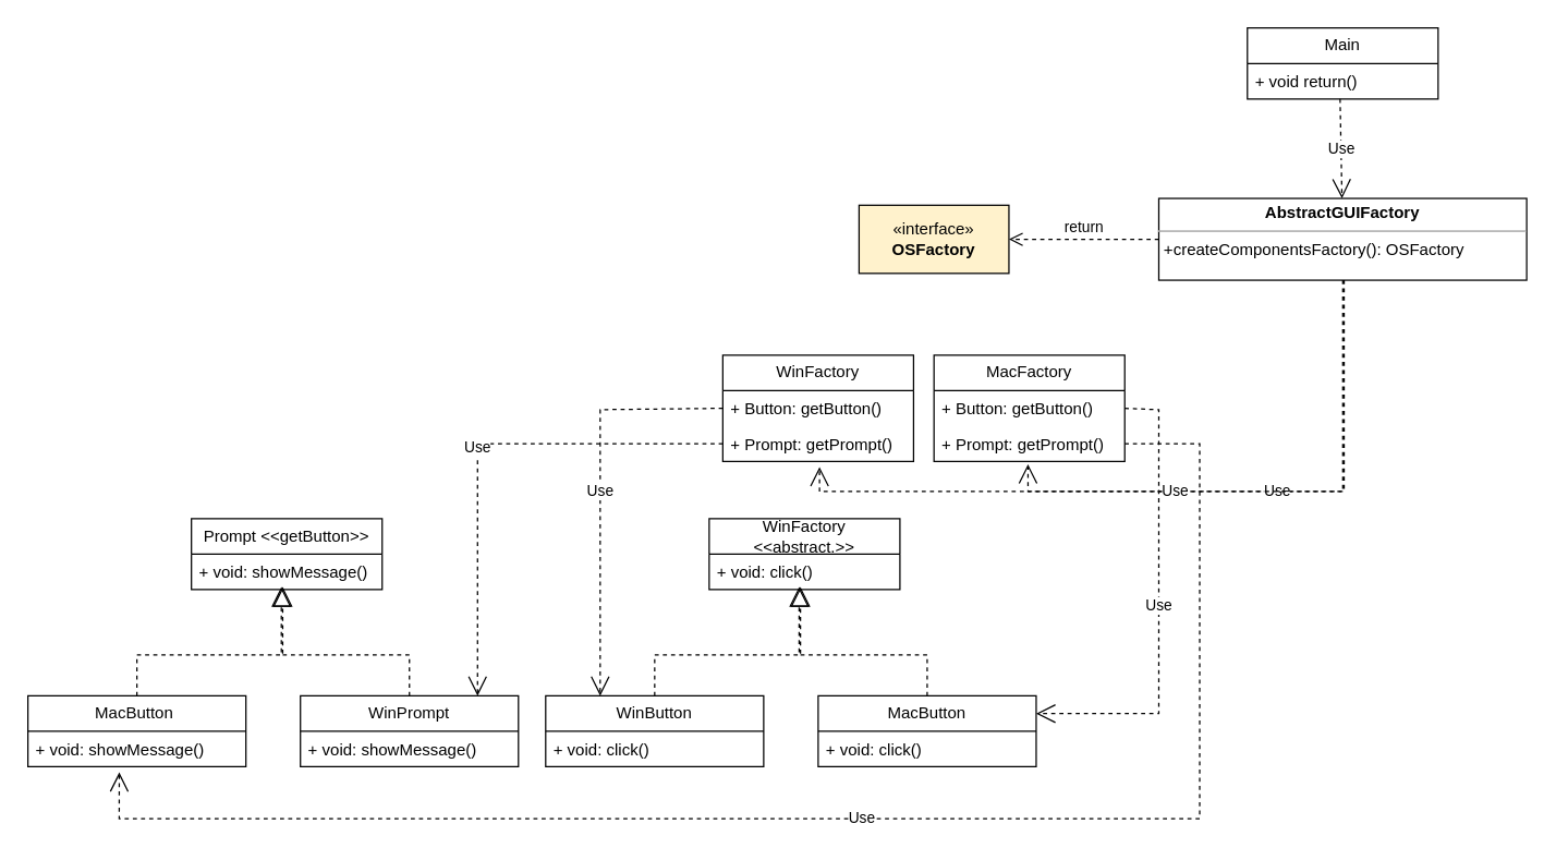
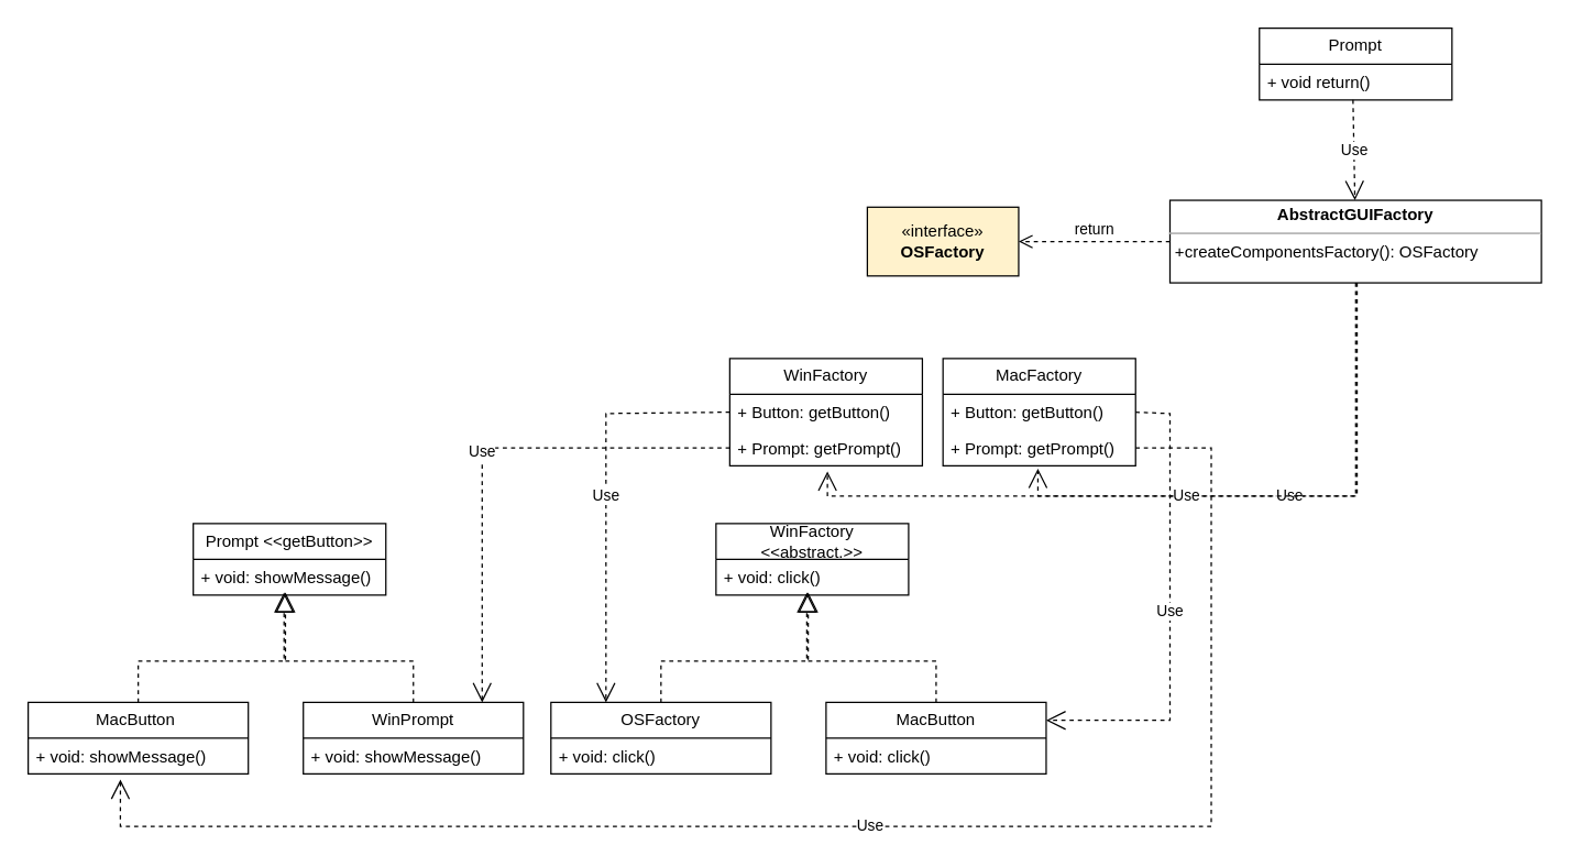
  <mxCell id="0" />
  <mxCell id="1" parent="0" />
  <mxCell id="2" value="«interface»&lt;br&gt;&lt;b&gt;OSFactory&lt;/b&gt;" style="html=1;whiteSpace=wrap;fillColor=#fff2cc;" vertex="1" parent="1"><mxGeometry x="630" y="150" width="110" height="50" as="geometry" /></mxCell>
  <mxCell id="3" value="WinFactory" style="swimlane;fontStyle=0;childLayout=stackLayout;horizontal=1;startSize=26;fillColor=none;horizontalStack=0;resizeParent=1;resizeParentMax=0;resizeLast=0;collapsible=1;marginBottom=0;whiteSpace=wrap;html=1;" vertex="1" parent="1"><mxGeometry x="530" y="260" width="140" height="78" as="geometry" /></mxCell>
  <mxCell id="4" value="+ Button: getButton()" style="text;strokeColor=none;fillColor=none;align=left;verticalAlign=top;spacingLeft=4;spacingRight=4;overflow=hidden;rotatable=0;points=[[0,0.5],[1,0.5]];portConstraint=eastwest;whiteSpace=wrap;html=1;" vertex="1" parent="3"><mxGeometry y="26" width="140" height="26" as="geometry" /></mxCell>
  <mxCell id="5" value="+ Prompt: getPrompt()" style="text;strokeColor=none;fillColor=none;align=left;verticalAlign=top;spacingLeft=4;spacingRight=4;overflow=hidden;rotatable=0;points=[[0,0.5],[1,0.5]];portConstraint=eastwest;whiteSpace=wrap;html=1;" vertex="1" parent="3"><mxGeometry y="52" width="140" height="26" as="geometry" /></mxCell>
  <mxCell id="6" value="MacFactory" style="swimlane;fontStyle=0;childLayout=stackLayout;horizontal=1;startSize=26;fillColor=none;horizontalStack=0;resizeParent=1;resizeParentMax=0;resizeLast=0;collapsible=1;marginBottom=0;whiteSpace=wrap;html=1;" vertex="1" parent="1"><mxGeometry x="685" y="260" width="140" height="78" as="geometry"><mxRectangle x="355" y="260" width="100" height="30" as="alternateBounds" /></mxGeometry></mxCell>
  <mxCell id="7" value="+ Button: getButton()" style="text;strokeColor=none;fillColor=none;align=left;verticalAlign=top;spacingLeft=4;spacingRight=4;overflow=hidden;rotatable=0;points=[[0,0.5],[1,0.5]];portConstraint=eastwest;whiteSpace=wrap;html=1;" vertex="1" parent="6"><mxGeometry y="26" width="140" height="26" as="geometry" /></mxCell>
  <mxCell id="8" value="+ Prompt: getPrompt()" style="text;strokeColor=none;fillColor=none;align=left;verticalAlign=top;spacingLeft=4;spacingRight=4;overflow=hidden;rotatable=0;points=[[0,0.5],[1,0.5]];portConstraint=eastwest;whiteSpace=wrap;html=1;" vertex="1" parent="6"><mxGeometry y="52" width="140" height="26" as="geometry" /></mxCell>
  <mxCell id="9" value="WinFactory &amp;lt;&amp;lt;abstract.&amp;gt;&amp;gt;" style="swimlane;fontStyle=0;childLayout=stackLayout;horizontal=1;startSize=26;fillColor=none;horizontalStack=0;resizeParent=1;resizeParentMax=0;resizeLast=0;collapsible=1;marginBottom=0;whiteSpace=wrap;html=1;" vertex="1" parent="1"><mxGeometry x="520" y="380" width="140" height="52" as="geometry" /></mxCell>
  <mxCell id="10" value="+ void: click()" style="text;strokeColor=none;fillColor=none;align=left;verticalAlign=top;spacingLeft=4;spacingRight=4;overflow=hidden;rotatable=0;points=[[0,0.5],[1,0.5]];portConstraint=eastwest;whiteSpace=wrap;html=1;" vertex="1" parent="9"><mxGeometry y="26" width="140" height="26" as="geometry" /></mxCell>
  <mxCell id="11" value="MacButton" style="swimlane;fontStyle=0;childLayout=stackLayout;horizontal=1;startSize=26;fillColor=none;horizontalStack=0;resizeParent=1;resizeParentMax=0;resizeLast=0;collapsible=1;marginBottom=0;whiteSpace=wrap;html=1;" vertex="1" parent="1"><mxGeometry x="600" y="510" width="160" height="52" as="geometry" /></mxCell>
  <mxCell id="12" value="+ void: click()" style="text;strokeColor=none;fillColor=none;align=left;verticalAlign=top;spacingLeft=4;spacingRight=4;overflow=hidden;rotatable=0;points=[[0,0.5],[1,0.5]];portConstraint=eastwest;whiteSpace=wrap;html=1;" vertex="1" parent="11"><mxGeometry y="26" width="160" height="26" as="geometry" /></mxCell>
- <mxCell id="13" value="WinButton" style="swimlane;fontStyle=0;childLayout=stackLayout;horizontal=1;startSize=26;fillColor=none;horizontalStack=0;resizeParent=1;resizeParentMax=0;resizeLast=0;collapsible=1;marginBottom=0;whiteSpace=wrap;html=1;" vertex="1" parent="1"><mxGeometry x="400" y="510" width="160" height="52" as="geometry" /></mxCell>
+ <mxCell id="13" value="OSFactory" style="swimlane;fontStyle=0;childLayout=stackLayout;horizontal=1;startSize=26;fillColor=none;horizontalStack=0;resizeParent=1;resizeParentMax=0;resizeLast=0;collapsible=1;marginBottom=0;whiteSpace=wrap;html=1;" vertex="1" parent="1"><mxGeometry x="400" y="510" width="160" height="52" as="geometry" /></mxCell>
  <mxCell id="14" value="+ void: click()" style="text;strokeColor=none;fillColor=none;align=left;verticalAlign=top;spacingLeft=4;spacingRight=4;overflow=hidden;rotatable=0;points=[[0,0.5],[1,0.5]];portConstraint=eastwest;whiteSpace=wrap;html=1;" vertex="1" parent="13"><mxGeometry y="26" width="160" height="26" as="geometry" /></mxCell>
  <mxCell id="15" value="" style="endArrow=block;dashed=1;endFill=0;endSize=12;html=1;rounded=0;exitX=0.5;exitY=0;exitDx=0;exitDy=0;" edge="1" parent="1" source="13"><mxGeometry width="160" relative="1" as="geometry"><mxPoint x="670" y="500" as="sourcePoint" /><mxPoint x="587" y="430" as="targetPoint" /><Array as="points"><mxPoint x="480" y="480" /><mxPoint x="587" y="480" /></Array></mxGeometry></mxCell>
  <mxCell id="16" value="" style="endArrow=block;dashed=1;endFill=0;endSize=12;html=1;rounded=0;exitX=0.5;exitY=0;exitDx=0;exitDy=0;" edge="1" parent="1" source="11"><mxGeometry width="160" relative="1" as="geometry"><mxPoint x="490" y="520" as="sourcePoint" /><mxPoint x="586" y="430" as="targetPoint" /><Array as="points"><mxPoint x="680" y="480" /><mxPoint x="586" y="480" /></Array></mxGeometry></mxCell>
  <mxCell id="17" value="&lt;p style=&quot;margin:0px;margin-top:4px;text-align:center;&quot;&gt;&lt;b&gt;AbstractGUIFactory&lt;/b&gt;&lt;/p&gt;&lt;hr size=&quot;1&quot;&gt;&lt;p style=&quot;margin:0px;margin-left:4px;&quot;&gt;&lt;span style=&quot;background-color: initial;&quot;&gt;+createComponentsFactory(): OSFactory&lt;/span&gt;&lt;br&gt;&lt;/p&gt;" style="verticalAlign=top;align=left;overflow=fill;fontSize=12;fontFamily=Helvetica;html=1;whiteSpace=wrap;" vertex="1" parent="1"><mxGeometry x="850" y="145" width="270" height="60" as="geometry" /></mxCell>
  <mxCell id="18" value="return" style="html=1;verticalAlign=bottom;endArrow=open;dashed=1;endSize=8;edgeStyle=elbowEdgeStyle;elbow=vertical;curved=0;rounded=0;exitX=0;exitY=0.5;exitDx=0;exitDy=0;" edge="1" parent="1" source="17"><mxGeometry relative="1" as="geometry"><mxPoint x="820" y="174.5" as="sourcePoint" /><mxPoint x="740" y="174.5" as="targetPoint" /></mxGeometry></mxCell>
- <mxCell id="19" value="Main" style="swimlane;fontStyle=0;childLayout=stackLayout;horizontal=1;startSize=26;fillColor=none;horizontalStack=0;resizeParent=1;resizeParentMax=0;resizeLast=0;collapsible=1;marginBottom=0;whiteSpace=wrap;html=1;" vertex="1" parent="1"><mxGeometry x="915" y="20" width="140" height="52" as="geometry" /></mxCell>
+ <mxCell id="19" value="Prompt" style="swimlane;fontStyle=0;childLayout=stackLayout;horizontal=1;startSize=26;fillColor=none;horizontalStack=0;resizeParent=1;resizeParentMax=0;resizeLast=0;collapsible=1;marginBottom=0;whiteSpace=wrap;html=1;" vertex="1" parent="1"><mxGeometry x="915" y="20" width="140" height="52" as="geometry" /></mxCell>
  <mxCell id="20" value="+ void return()" style="text;strokeColor=none;fillColor=none;align=left;verticalAlign=top;spacingLeft=4;spacingRight=4;overflow=hidden;rotatable=0;points=[[0,0.5],[1,0.5]];portConstraint=eastwest;whiteSpace=wrap;html=1;" vertex="1" parent="19"><mxGeometry y="26" width="140" height="26" as="geometry" /></mxCell>
  <mxCell id="21" value="Use" style="endArrow=open;endSize=12;dashed=1;html=1;rounded=0;exitX=0.486;exitY=1;exitDx=0;exitDy=0;exitPerimeter=0;" edge="1" parent="1" source="20" target="17"><mxGeometry width="160" relative="1" as="geometry"><mxPoint x="670" y="180" as="sourcePoint" /><mxPoint x="830" y="180" as="targetPoint" /></mxGeometry></mxCell>
  <mxCell id="22" value="Use" style="endArrow=open;endSize=12;dashed=1;html=1;rounded=0;exitX=0.5;exitY=1;exitDx=0;exitDy=0;" edge="1" parent="1" source="17"><mxGeometry width="160" relative="1" as="geometry"><mxPoint x="984.5" y="210" as="sourcePoint" /><mxPoint x="754" y="340" as="targetPoint" /><Array as="points"><mxPoint x="985" y="360" /><mxPoint x="754" y="360" /></Array></mxGeometry></mxCell>
  <mxCell id="23" value="Use" style="endArrow=open;endSize=12;dashed=1;html=1;rounded=0;exitX=0.5;exitY=1;exitDx=0;exitDy=0;entryX=0.507;entryY=1.154;entryDx=0;entryDy=0;entryPerimeter=0;" edge="1" parent="1" target="5"><mxGeometry width="160" relative="1" as="geometry"><mxPoint x="986" y="205" as="sourcePoint" /><mxPoint x="755" y="340" as="targetPoint" /><Array as="points"><mxPoint x="986" y="360" /><mxPoint x="755" y="360" /><mxPoint x="601" y="360" /></Array></mxGeometry></mxCell>
  <mxCell id="24" value="Use" style="endArrow=open;endSize=12;dashed=1;html=1;rounded=0;exitX=0;exitY=0.5;exitDx=0;exitDy=0;entryX=0.25;entryY=0;entryDx=0;entryDy=0;" edge="1" parent="1" source="4" target="13"><mxGeometry width="160" relative="1" as="geometry"><mxPoint x="670" y="410" as="sourcePoint" /><mxPoint x="830" y="410" as="targetPoint" /><Array as="points"><mxPoint x="440" y="300" /></Array></mxGeometry></mxCell>
  <mxCell id="25" value="Prompt &amp;lt;&amp;lt;getButton&amp;gt;&amp;gt;" style="swimlane;fontStyle=0;childLayout=stackLayout;horizontal=1;startSize=26;fillColor=none;horizontalStack=0;resizeParent=1;resizeParentMax=0;resizeLast=0;collapsible=1;marginBottom=0;whiteSpace=wrap;html=1;" vertex="1" parent="1"><mxGeometry x="140" y="380" width="140" height="52" as="geometry" /></mxCell>
  <mxCell id="26" value="+ void: showMessage()" style="text;strokeColor=none;fillColor=none;align=left;verticalAlign=top;spacingLeft=4;spacingRight=4;overflow=hidden;rotatable=0;points=[[0,0.5],[1,0.5]];portConstraint=eastwest;whiteSpace=wrap;html=1;" vertex="1" parent="25"><mxGeometry y="26" width="140" height="26" as="geometry" /></mxCell>
  <mxCell id="27" value="MacButton&amp;nbsp;" style="swimlane;fontStyle=0;childLayout=stackLayout;horizontal=1;startSize=26;fillColor=none;horizontalStack=0;resizeParent=1;resizeParentMax=0;resizeLast=0;collapsible=1;marginBottom=0;whiteSpace=wrap;html=1;" vertex="1" parent="1"><mxGeometry x="20" y="510" width="160" height="52" as="geometry" /></mxCell>
  <mxCell id="28" value="+ void: showMessage()" style="text;strokeColor=none;fillColor=none;align=left;verticalAlign=top;spacingLeft=4;spacingRight=4;overflow=hidden;rotatable=0;points=[[0,0.5],[1,0.5]];portConstraint=eastwest;whiteSpace=wrap;html=1;" vertex="1" parent="27"><mxGeometry y="26" width="160" height="26" as="geometry" /></mxCell>
  <mxCell id="29" value="" style="endArrow=block;dashed=1;endFill=0;endSize=12;html=1;rounded=0;exitX=0.5;exitY=0;exitDx=0;exitDy=0;" edge="1" parent="1" source="27"><mxGeometry width="160" relative="1" as="geometry"><mxPoint x="100" y="510" as="sourcePoint" /><mxPoint x="207" y="430" as="targetPoint" /><Array as="points"><mxPoint x="100" y="480" /><mxPoint x="207" y="480" /></Array></mxGeometry></mxCell>
  <mxCell id="30" value="" style="endArrow=block;dashed=1;endFill=0;endSize=12;html=1;rounded=0;exitX=0.5;exitY=0;exitDx=0;exitDy=0;" edge="1" parent="1" source="31"><mxGeometry width="160" relative="1" as="geometry"><mxPoint x="110" y="520" as="sourcePoint" /><mxPoint x="206" y="430" as="targetPoint" /><Array as="points"><mxPoint x="300" y="480" /><mxPoint x="206" y="480" /></Array></mxGeometry></mxCell>
  <mxCell id="31" value="WinPrompt" style="swimlane;fontStyle=0;childLayout=stackLayout;horizontal=1;startSize=26;fillColor=none;horizontalStack=0;resizeParent=1;resizeParentMax=0;resizeLast=0;collapsible=1;marginBottom=0;whiteSpace=wrap;html=1;" vertex="1" parent="1"><mxGeometry x="220" y="510" width="160" height="52" as="geometry" /></mxCell>
  <mxCell id="32" value="+ void: showMessage()" style="text;strokeColor=none;fillColor=none;align=left;verticalAlign=top;spacingLeft=4;spacingRight=4;overflow=hidden;rotatable=0;points=[[0,0.5],[1,0.5]];portConstraint=eastwest;whiteSpace=wrap;html=1;" vertex="1" parent="31"><mxGeometry y="26" width="160" height="26" as="geometry" /></mxCell>
  <mxCell id="33" value="Use" style="endArrow=open;endSize=12;dashed=1;html=1;rounded=0;exitX=0;exitY=0.5;exitDx=0;exitDy=0;" edge="1" parent="1" source="5"><mxGeometry width="160" relative="1" as="geometry"><mxPoint x="440" y="320" as="sourcePoint" /><mxPoint x="350" y="510" as="targetPoint" /><Array as="points"><mxPoint x="350" y="325" /></Array></mxGeometry></mxCell>
  <mxCell id="34" value="Use" style="endArrow=open;endSize=12;dashed=1;html=1;rounded=0;exitX=1;exitY=0.5;exitDx=0;exitDy=0;entryX=1;entryY=0.25;entryDx=0;entryDy=0;" edge="1" parent="1" source="7" target="11"><mxGeometry width="160" relative="1" as="geometry"><mxPoint x="740" y="470" as="sourcePoint" /><mxPoint x="680" y="602" as="targetPoint" /><Array as="points"><mxPoint x="850" y="300" /><mxPoint x="850" y="523" /></Array></mxGeometry></mxCell>
  <mxCell id="35" value="Use" style="endArrow=open;endSize=12;dashed=1;html=1;rounded=0;exitX=1;exitY=0.5;exitDx=0;exitDy=0;entryX=0.419;entryY=1.154;entryDx=0;entryDy=0;entryPerimeter=0;" edge="1" parent="1" source="8" target="28"><mxGeometry width="160" relative="1" as="geometry"><mxPoint x="855" y="320" as="sourcePoint" /><mxPoint x="90" y="600" as="targetPoint" /><Array as="points"><mxPoint x="880" y="325" /><mxPoint x="880" y="600" /><mxPoint x="87" y="600" /></Array></mxGeometry></mxCell>
